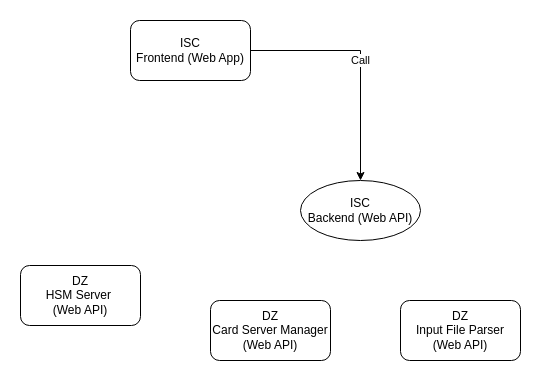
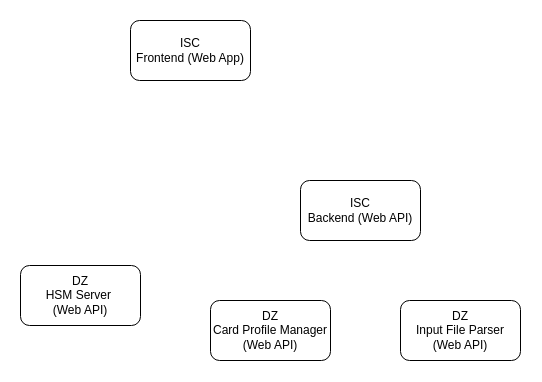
  <mxCell id="0" />
  <mxCell id="1" parent="0" />
- <mxCell id="2" value="Call" style="edgeStyle=orthogonalEdgeStyle;rounded=0;orthogonalLoop=1;jettySize=auto;html=1;entryX=0.5;entryY=0;entryDx=0;entryDy=0;" edge="1" parent="1" source="3" target="4"><mxGeometry relative="1" as="geometry" /></mxCell>
  <mxCell id="3" value="&lt;div&gt;ISC&lt;/div&gt;&lt;div&gt;Frontend (Web App)&lt;br&gt;&lt;/div&gt;" style="rounded=1;whiteSpace=wrap;html=1;" vertex="1" parent="1"><mxGeometry x="130" y="20" width="120" height="60" as="geometry" /></mxCell>
- <mxCell id="4" value="&lt;div&gt;ISC&lt;/div&gt;&lt;div&gt;Backend (Web API)&lt;br&gt;&lt;/div&gt;" style="ellipse;whiteSpace=wrap;html=1;" vertex="1" parent="1"><mxGeometry x="300" y="180" width="120" height="60" as="geometry" /></mxCell>
+ <mxCell id="4" value="&lt;div&gt;ISC&lt;/div&gt;&lt;div&gt;Backend (Web API)&lt;br&gt;&lt;/div&gt;" style="rounded=1;whiteSpace=wrap;html=1;" vertex="1" parent="1"><mxGeometry x="300" y="180" width="120" height="60" as="geometry" /></mxCell>
  <mxCell id="5" value="&lt;div&gt;DZ&lt;/div&gt;&lt;div&gt;HSM Server&amp;nbsp;&lt;/div&gt;&lt;div&gt;(Web API)&lt;br&gt;&lt;/div&gt;" style="rounded=1;whiteSpace=wrap;html=1;" vertex="1" parent="1"><mxGeometry x="20" y="265" width="120" height="60" as="geometry" /></mxCell>
- <mxCell id="6" value="&lt;div&gt;DZ&lt;/div&gt;&lt;div&gt;Card Server Manager &lt;br&gt;&lt;/div&gt;&lt;div&gt;(Web API)&lt;br&gt;&lt;/div&gt;" style="rounded=1;whiteSpace=wrap;html=1;" vertex="1" parent="1"><mxGeometry x="210" y="300" width="120" height="60" as="geometry" /></mxCell>
+ <mxCell id="6" value="&lt;div&gt;DZ&lt;/div&gt;&lt;div&gt;Card Profile Manager &lt;br&gt;&lt;/div&gt;&lt;div&gt;(Web API)&lt;br&gt;&lt;/div&gt;" style="rounded=1;whiteSpace=wrap;html=1;" vertex="1" parent="1"><mxGeometry x="210" y="300" width="120" height="60" as="geometry" /></mxCell>
  <mxCell id="7" value="&lt;div&gt;DZ&lt;/div&gt;&lt;div&gt;Input File Parser &lt;br&gt;&lt;/div&gt;&lt;div&gt;(Web API)&lt;br&gt;&lt;/div&gt;" style="rounded=1;whiteSpace=wrap;html=1;" vertex="1" parent="1"><mxGeometry x="400" y="300" width="120" height="60" as="geometry" /></mxCell>
